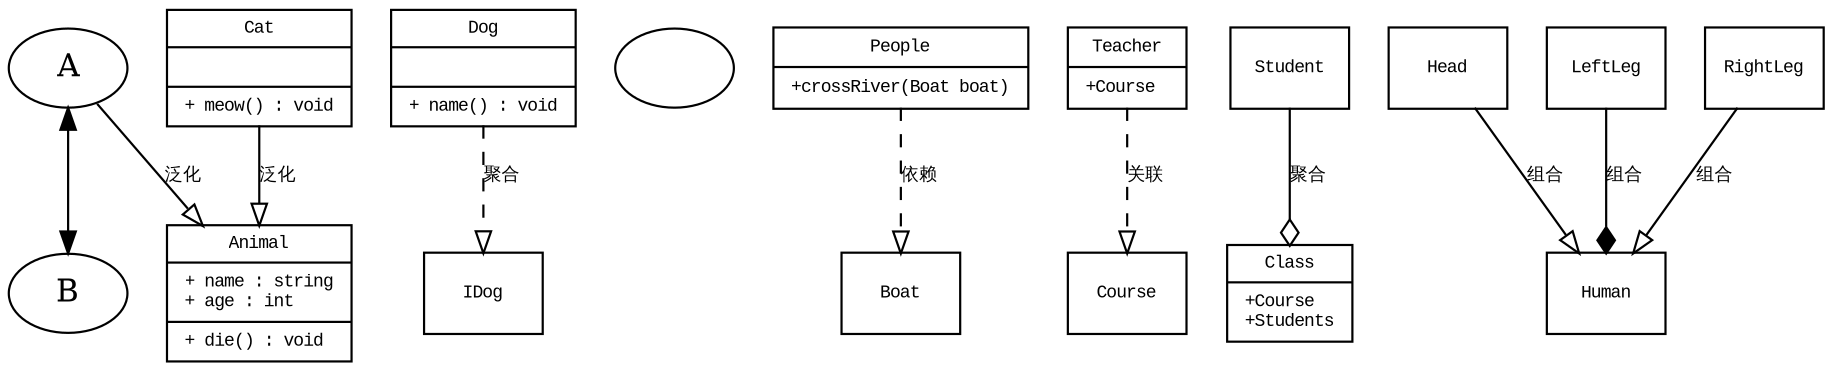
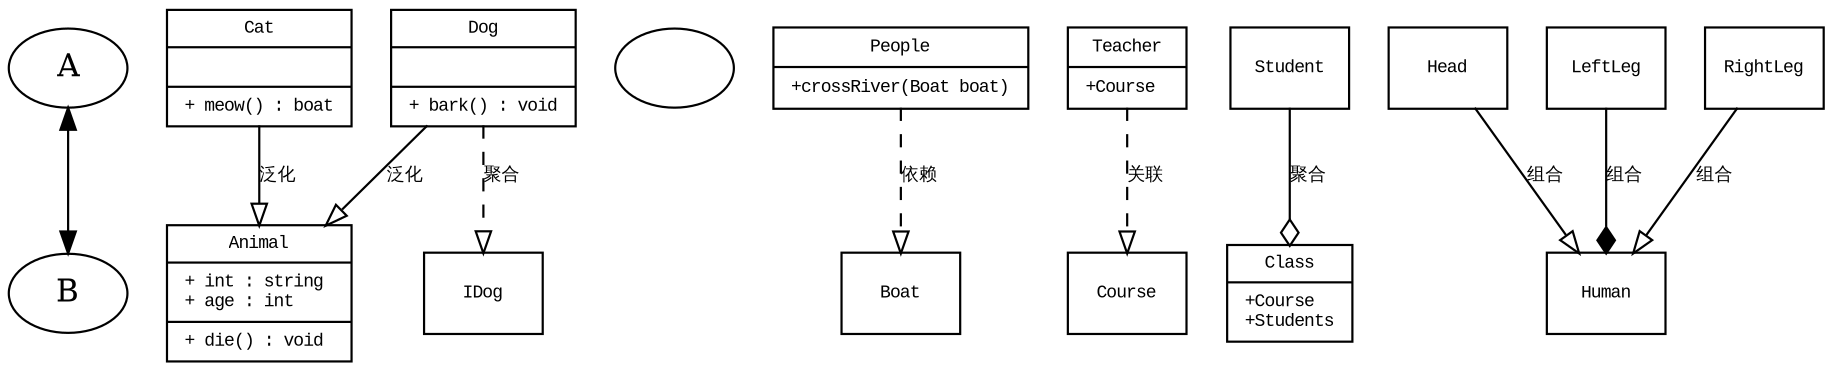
  digraph {
    fontname="Courier New"
    fontsize=8
    node [fontname="Courier New" fontsize=8 shape=record]
    edge [arrowhead=empty fontname="Courier New" fontsize=8]
    A [fontname="" fontsize="" shape=""]
    B [fontname="" fontsize="" shape=""]
    "​" [fontname="" fontsize="" shape=""]
-   n4 [label="{Animal|+ name : string\l+ age : int\l|+ die() : void\l}"]
-   n5 [label="{Dog||+ name() : void\l}"]
+   n4 [label="{Animal|+ int : string\l+ age : int\l|+ die() : void\l}"]
+   n5 [label="{Dog||+ bark() : void\l}"]
    IDog
-   n7 [label="{Cat||+ meow() : void\l}"]
+   n7 [label="{Cat||+ meow() : boat\l}"]
    n8 [label="{People|+crossRiver(Boat boat)\l}"]
    Boat
    n10 [label="{Teacher|+Course\l}"]
    Course
    n12 [label="{Class|+Course\l+Students\l}"]
    Student
    Head
    Human
    LeftLeg
    RightLeg
    A -> B [dir=both arrowhead="" fontname="" fontsize=""]
-   A -> n4 [label="泛化"]
+   n5 -> n4 [label="泛化"]
    n5 -> IDog [label="聚合" style=dashed]
    n7 -> n4 [label="泛化"]
    n8 -> Boat [label="依赖" style=dashed]
    n10 -> Course [label="关联" style=dashed]
    Student -> n12 [arrowhead=ediamond label="聚合"]
    Head -> Human [label="组合"]
    LeftLeg -> Human [arrowhead=diamond label="组合"]
    RightLeg -> Human [label="组合"]
  }
